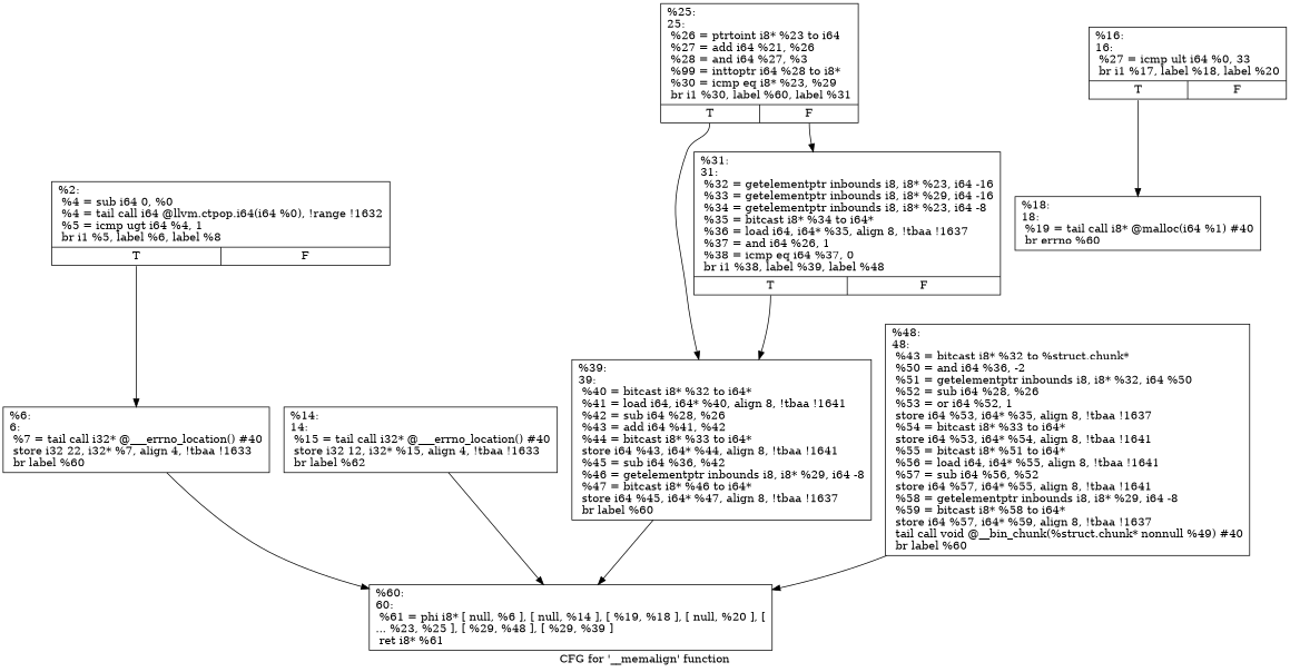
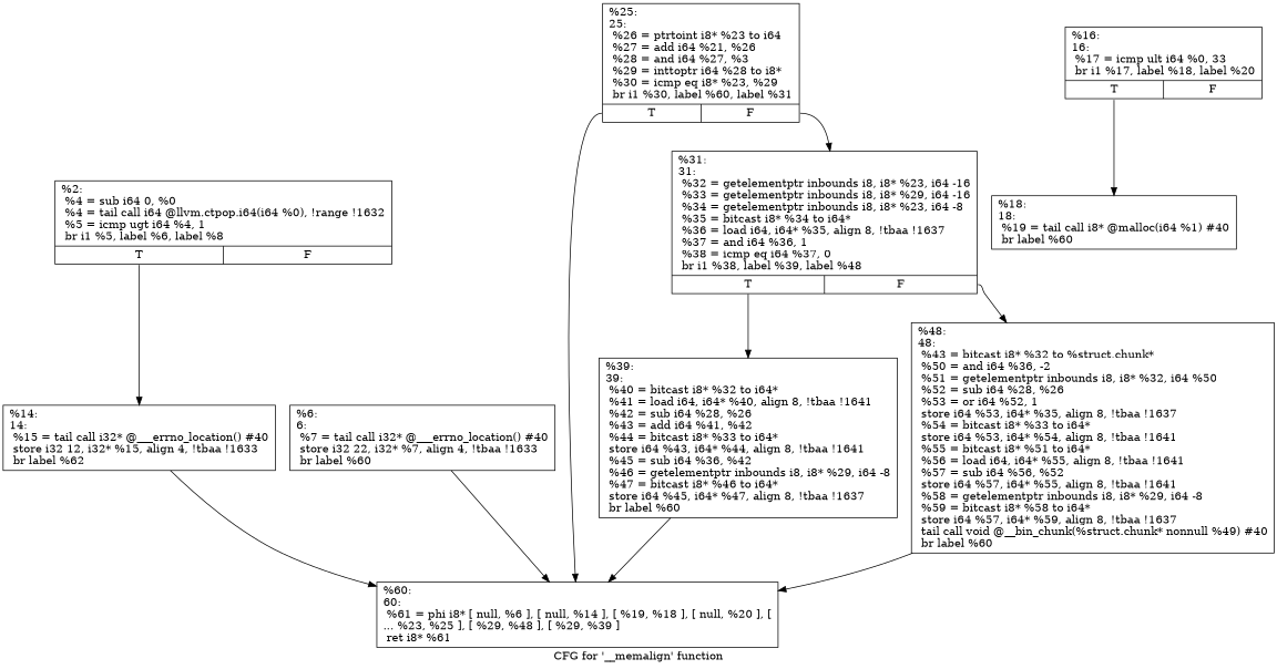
  digraph {
    label="CFG for '__memalign' function"
    node [shape=record]
    edge [tailport=s0]
    n1 [label="{%2:\l  %4 = sub i64 0, %0\l  %4 = tail call i64 @llvm.ctpop.i64(i64 %0), !range !1632\l  %5 = icmp ugt i64 %4, 1\l  br i1 %5, label %6, label %8\l|{<s0>T|<s1>F}}"]
    n2 [label="{%6:\l6:                                                \l  %7 = tail call i32* @___errno_location() #40\l  store i32 22, i32* %7, align 4, !tbaa !1633\l  br label %60\l}"]
    n3 [label="{%60:\l60:                                               \l  %61 = phi i8* [ null, %6 ], [ null, %14 ], [ %19, %18 ], [ null, %20 ], [\l... %23, %25 ], [ %29, %48 ], [ %29, %39 ]\l  ret i8* %61\l}"]
    n4 [label="{%14:\l14:                                               \l  %15 = tail call i32* @___errno_location() #40\l  store i32 12, i32* %15, align 4, !tbaa !1633\l  br label %62\l}"]
-   n5 [label="{%16:\l16:                                               \l  %27 = icmp ult i64 %0, 33\l  br i1 %17, label %18, label %20\l|{<s0>T|<s1>F}}"]
-   n6 [label="{%18:\l18:                                               \l  %19 = tail call i8* @malloc(i64 %1) #40\l  br errno %60\l}"]
-   n7 [label="{%25:\l25:                                               \l  %26 = ptrtoint i8* %23 to i64\l  %27 = add i64 %21, %26\l  %28 = and i64 %27, %3\l  %99 = inttoptr i64 %28 to i8*\l  %30 = icmp eq i8* %23, %29\l  br i1 %30, label %60, label %31\l|{<s0>T|<s1>F}}"]
-   n8 [label="{%31:\l31:                                               \l  %32 = getelementptr inbounds i8, i8* %23, i64 -16\l  %33 = getelementptr inbounds i8, i8* %29, i64 -16\l  %34 = getelementptr inbounds i8, i8* %23, i64 -8\l  %35 = bitcast i8* %34 to i64*\l  %36 = load i64, i64* %35, align 8, !tbaa !1637\l  %37 = and i64 %26, 1\l  %38 = icmp eq i64 %37, 0\l  br i1 %38, label %39, label %48\l|{<s0>T|<s1>F}}"]
+   n5 [label="{%16:\l16:                                               \l  %17 = icmp ult i64 %0, 33\l  br i1 %17, label %18, label %20\l|{<s0>T|<s1>F}}"]
+   n6 [label="{%18:\l18:                                               \l  %19 = tail call i8* @malloc(i64 %1) #40\l  br label %60\l}"]
+   n7 [label="{%25:\l25:                                               \l  %26 = ptrtoint i8* %23 to i64\l  %27 = add i64 %21, %26\l  %28 = and i64 %27, %3\l  %29 = inttoptr i64 %28 to i8*\l  %30 = icmp eq i8* %23, %29\l  br i1 %30, label %60, label %31\l|{<s0>T|<s1>F}}"]
+   n8 [label="{%31:\l31:                                               \l  %32 = getelementptr inbounds i8, i8* %23, i64 -16\l  %33 = getelementptr inbounds i8, i8* %29, i64 -16\l  %34 = getelementptr inbounds i8, i8* %23, i64 -8\l  %35 = bitcast i8* %34 to i64*\l  %36 = load i64, i64* %35, align 8, !tbaa !1637\l  %37 = and i64 %36, 1\l  %38 = icmp eq i64 %37, 0\l  br i1 %38, label %39, label %48\l|{<s0>T|<s1>F}}"]
    n9 [label="{%39:\l39:                                               \l  %40 = bitcast i8* %32 to i64*\l  %41 = load i64, i64* %40, align 8, !tbaa !1641\l  %42 = sub i64 %28, %26\l  %43 = add i64 %41, %42\l  %44 = bitcast i8* %33 to i64*\l  store i64 %43, i64* %44, align 8, !tbaa !1641\l  %45 = sub i64 %36, %42\l  %46 = getelementptr inbounds i8, i8* %29, i64 -8\l  %47 = bitcast i8* %46 to i64*\l  store i64 %45, i64* %47, align 8, !tbaa !1637\l  br label %60\l}"]
    n10 [label="{%48:\l48:                                               \l  %43 = bitcast i8* %32 to %struct.chunk*\l  %50 = and i64 %36, -2\l  %51 = getelementptr inbounds i8, i8* %32, i64 %50\l  %52 = sub i64 %28, %26\l  %53 = or i64 %52, 1\l  store i64 %53, i64* %35, align 8, !tbaa !1637\l  %54 = bitcast i8* %33 to i64*\l  store i64 %53, i64* %54, align 8, !tbaa !1641\l  %55 = bitcast i8* %51 to i64*\l  %56 = load i64, i64* %55, align 8, !tbaa !1641\l  %57 = sub i64 %56, %52\l  store i64 %57, i64* %55, align 8, !tbaa !1641\l  %58 = getelementptr inbounds i8, i8* %29, i64 -8\l  %59 = bitcast i8* %58 to i64*\l  store i64 %57, i64* %59, align 8, !tbaa !1637\l  tail call void @__bin_chunk(%struct.chunk* nonnull %49) #40\l  br label %60\l}"]
-   n1 -> n2
+   n1 -> n4
    n2 -> n3
    n4 -> n3
    n5 -> n6
-   n7 -> n9
+   n7 -> n3
    n7 -> n8 [tailport=s1]
    n8 -> n9
+   n8 -> n10 [tailport=s1]
    n9 -> n3
    n10 -> n3
  }
